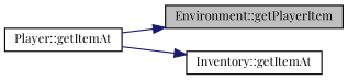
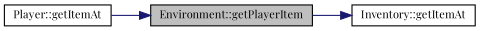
  digraph {
    fontname="Playfair Display"
    rankdir=LR
    node [color=black fillcolor=white fontname="Playfair Display" fontsize=10 shape=record style=filled]
    edge [color=midnightblue fontname="Playfair Display" fontsize=10 labelfontname=Helvetica labelfontsize=10 style=solid]
    n1 [fillcolor=grey75 fontcolor=black height=0.2 label="Environment::getPlayerItem" width=0.4]
    n2 [height=0.2 label="Player::getItemAt" width=0.4]
    n3 [height=0.2 label="Inventory::getItemAt" width=0.4]
    n2 -> n1
-   n2 -> n3
+   n1 -> n3
  }
